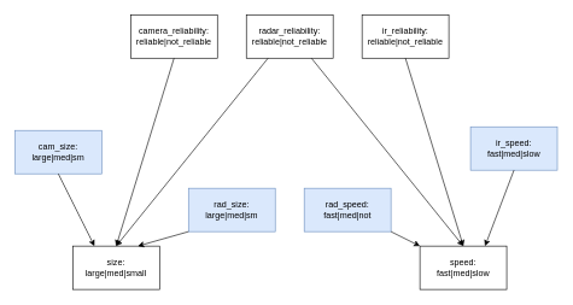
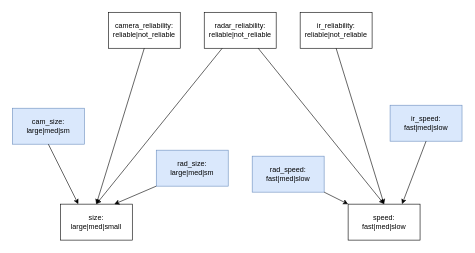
  <mxCell id="0" />
  <mxCell id="1" parent="0" />
  <mxCell id="2" value="&lt;div&gt;camera_reliability:&lt;/div&gt;&lt;div&gt;reliable|not_reliable&lt;br&gt;&lt;/div&gt;" style="rounded=0;whiteSpace=wrap;html=1;" vertex="1" parent="1"><mxGeometry x="180" y="20" width="120" height="60" as="geometry" /></mxCell>
  <mxCell id="3" value="&lt;div&gt;radar_reliability:&lt;/div&gt;&lt;div&gt;reliable|not_reliable&lt;br&gt;&lt;/div&gt;" style="rounded=0;whiteSpace=wrap;html=1;" vertex="1" parent="1"><mxGeometry x="340" y="20" width="120" height="60" as="geometry" /></mxCell>
  <mxCell id="4" value="&lt;div&gt;ir_reliability:&lt;/div&gt;&lt;div&gt;reliable|not_reliable&lt;br&gt;&lt;/div&gt;" style="rounded=0;whiteSpace=wrap;html=1;" vertex="1" parent="1"><mxGeometry x="500" y="20" width="120" height="60" as="geometry" /></mxCell>
  <mxCell id="5" value="&lt;div&gt;size:&lt;/div&gt;&lt;div&gt;large|med|small&lt;br&gt;&lt;/div&gt;" style="rounded=0;whiteSpace=wrap;html=1;" vertex="1" parent="1"><mxGeometry x="100" y="340" width="120" height="60" as="geometry" /></mxCell>
  <mxCell id="6" value="&lt;div&gt;speed:&lt;/div&gt;&lt;div&gt;fast|med|slow&lt;br&gt;&lt;/div&gt;" style="rounded=0;whiteSpace=wrap;html=1;" vertex="1" parent="1"><mxGeometry x="580" y="340" width="120" height="60" as="geometry" /></mxCell>
  <mxCell id="7" value="" style="endArrow=classic;html=1;rounded=0;exitX=0.5;exitY=1;exitDx=0;exitDy=0;" edge="1" parent="1" source="2"><mxGeometry width="50" height="50" relative="1" as="geometry"><mxPoint x="190" y="490" as="sourcePoint" /><mxPoint x="160" y="340" as="targetPoint" /></mxGeometry></mxCell>
  <mxCell id="8" value="" style="endArrow=classic;html=1;rounded=0;exitX=0.25;exitY=1;exitDx=0;exitDy=0;entryX=0.5;entryY=0;entryDx=0;entryDy=0;" edge="1" parent="1" source="3" target="5"><mxGeometry width="50" height="50" relative="1" as="geometry"><mxPoint x="140" y="430" as="sourcePoint" /><mxPoint x="190" y="380" as="targetPoint" /></mxGeometry></mxCell>
  <mxCell id="9" value="" style="endArrow=classic;html=1;rounded=0;exitX=0.75;exitY=1;exitDx=0;exitDy=0;entryX=0.5;entryY=0;entryDx=0;entryDy=0;" edge="1" parent="1" source="3" target="6"><mxGeometry width="50" height="50" relative="1" as="geometry"><mxPoint x="160" y="480" as="sourcePoint" /><mxPoint x="210" y="430" as="targetPoint" /></mxGeometry></mxCell>
  <mxCell id="10" value="" style="endArrow=classic;html=1;rounded=0;exitX=0.5;exitY=1;exitDx=0;exitDy=0;entryX=0.5;entryY=0;entryDx=0;entryDy=0;" edge="1" parent="1" source="4" target="6"><mxGeometry width="50" height="50" relative="1" as="geometry"><mxPoint x="130" y="480" as="sourcePoint" /><mxPoint x="180" y="430" as="targetPoint" /></mxGeometry></mxCell>
  <mxCell id="11" value="&lt;div&gt;cam_size:&lt;/div&gt;&lt;div&gt;large|med|sm&lt;br&gt;&lt;/div&gt;" style="rounded=0;whiteSpace=wrap;html=1;fillColor=#dae8fc;strokeColor=#6c8ebf;" vertex="1" parent="1"><mxGeometry x="20" y="180" width="120" height="60" as="geometry" /></mxCell>
- <mxCell id="12" value="&lt;div&gt;rad_size:&lt;/div&gt;&lt;div&gt;large|med|sm&lt;br&gt;&lt;/div&gt;" style="rounded=0;whiteSpace=wrap;html=1;fillColor=#dae8fc;strokeColor=#6c8ebf;" vertex="1" parent="1"><mxGeometry x="260" y="260" width="120" height="60" as="geometry" /></mxCell>
- <mxCell id="13" value="&lt;div&gt;rad_speed:&lt;/div&gt;fast|med|not" style="rounded=0;whiteSpace=wrap;html=1;fillColor=#dae8fc;strokeColor=#6c8ebf;" vertex="1" parent="1"><mxGeometry x="420" y="260" width="120" height="60" as="geometry" /></mxCell>
+ <mxCell id="12" value="&lt;div&gt;rad_size:&lt;/div&gt;&lt;div&gt;large|med|sm&lt;br&gt;&lt;/div&gt;" style="rounded=0;whiteSpace=wrap;html=1;fillColor=#dae8fc;strokeColor=#6c8ebf;" vertex="1" parent="1"><mxGeometry x="260" y="250" width="120" height="60" as="geometry" /></mxCell>
+ <mxCell id="13" value="&lt;div&gt;rad_speed:&lt;/div&gt;fast|med|slow" style="rounded=0;whiteSpace=wrap;html=1;fillColor=#dae8fc;strokeColor=#6c8ebf;" vertex="1" parent="1"><mxGeometry x="420" y="260" width="120" height="60" as="geometry" /></mxCell>
  <mxCell id="14" value="&lt;div&gt;ir_speed:&lt;/div&gt;&lt;div&gt;fast|med|slow&lt;br&gt;&lt;/div&gt;" style="rounded=0;whiteSpace=wrap;html=1;fillColor=#dae8fc;strokeColor=#6c8ebf;" vertex="1" parent="1"><mxGeometry x="650" y="175" width="120" height="60" as="geometry" /></mxCell>
  <mxCell id="15" value="" style="endArrow=classic;html=1;rounded=0;exitX=0.5;exitY=1;exitDx=0;exitDy=0;entryX=0.25;entryY=0;entryDx=0;entryDy=0;" edge="1" parent="1" source="11" target="5"><mxGeometry width="50" height="50" relative="1" as="geometry"><mxPoint x="20" y="350" as="sourcePoint" /><mxPoint x="70" y="300" as="targetPoint" /></mxGeometry></mxCell>
  <mxCell id="16" value="" style="endArrow=classic;html=1;rounded=0;exitX=0;exitY=1;exitDx=0;exitDy=0;entryX=0.75;entryY=0;entryDx=0;entryDy=0;" edge="1" parent="1" source="12" target="5"><mxGeometry width="50" height="50" relative="1" as="geometry"><mxPoint x="360" y="420" as="sourcePoint" /><mxPoint x="410" y="370" as="targetPoint" /></mxGeometry></mxCell>
  <mxCell id="17" value="" style="endArrow=classic;html=1;rounded=0;exitX=1;exitY=1;exitDx=0;exitDy=0;entryX=0;entryY=0;entryDx=0;entryDy=0;" edge="1" parent="1" source="13" target="6"><mxGeometry width="50" height="50" relative="1" as="geometry"><mxPoint x="400" y="420" as="sourcePoint" /><mxPoint x="450" y="370" as="targetPoint" /></mxGeometry></mxCell>
  <mxCell id="18" value="" style="endArrow=classic;html=1;rounded=0;exitX=0.5;exitY=1;exitDx=0;exitDy=0;entryX=0.75;entryY=0;entryDx=0;entryDy=0;" edge="1" parent="1" source="14" target="6"><mxGeometry width="50" height="50" relative="1" as="geometry"><mxPoint x="780" y="370" as="sourcePoint" /><mxPoint x="830" y="320" as="targetPoint" /></mxGeometry></mxCell>
